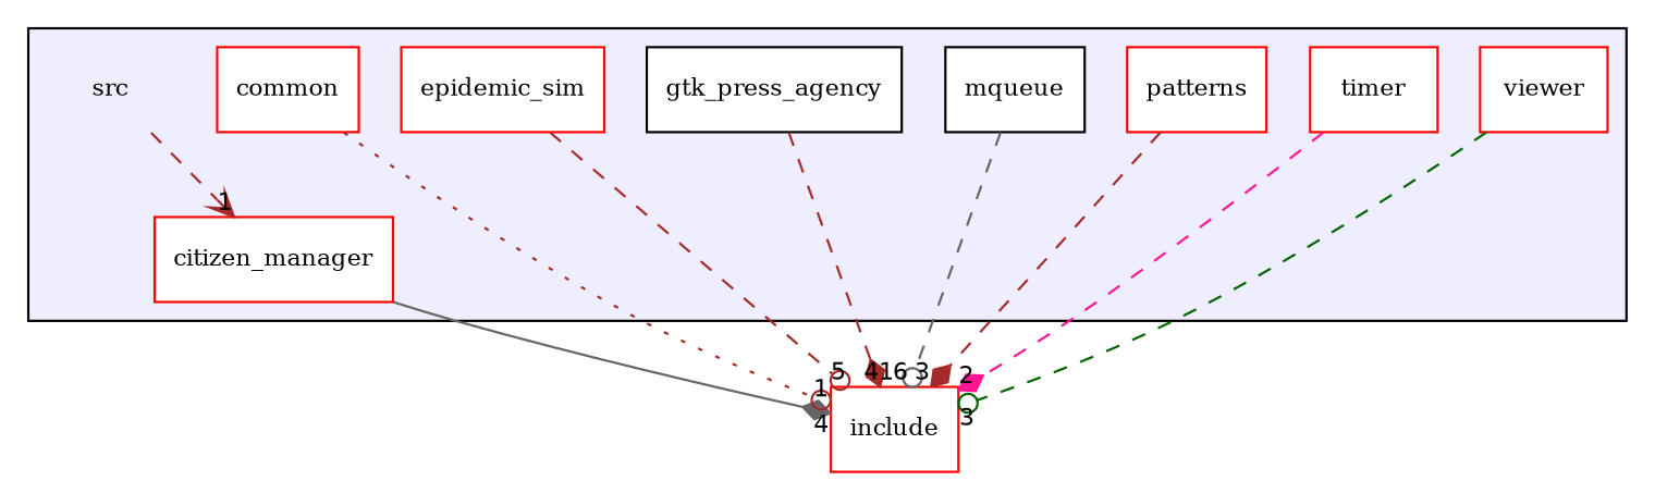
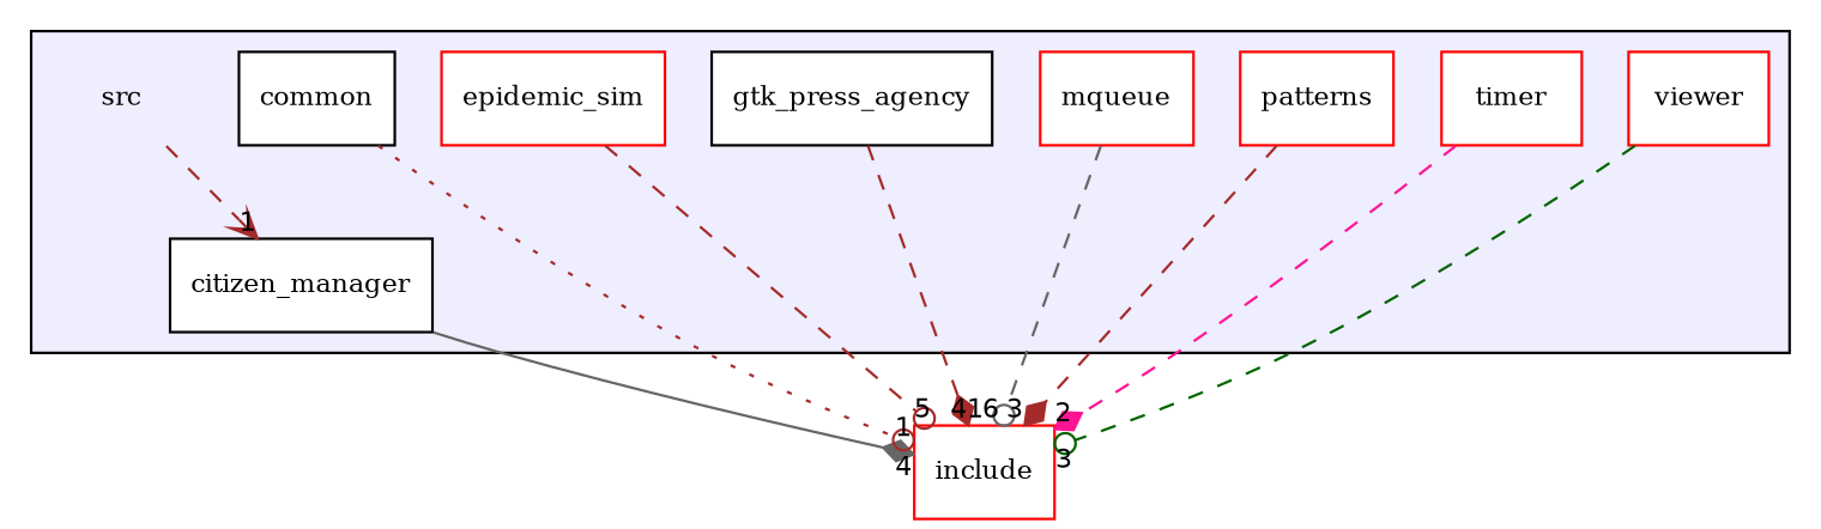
  digraph {
    compound=true
    fontname="DejaVu Serif"
    node [fontname="DejaVu Serif" fontsize=10 shape=box fillcolor=white style=filled]
    edge [arrowhead=diamond color=brown fontname="DejaVu Serif" headlabel=1 labeldistance=1.5 labelfontname=Helvetica labelfontsize=10 style=dashed]
    n1 [label=src shape=plaintext fillcolor="" style=""]
-   n2 [label=citizen_manager color=red]
-   n3 [label=common color=red]
+   n2 [label=citizen_manager]
+   n3 [label=common]
    n4 [color=red label=epidemic_sim]
    n5 [label=gtk_press_agency]
-   n6 [label=mqueue]
+   n6 [label=mqueue color=red]
    n7 [color=red label=patterns]
    n8 [color=red label=timer]
    n9 [color=red label=viewer]
    n10 [color=red label=include]
    subgraph cluster_1 {
      bgcolor="#eeeeff"
      pencolor=black
      n1
      n2
      n3
      n4
      n5
      n6
      n7
      n8
      n9
    }
    n1 -> n2 [arrowhead=vee]
    n2 -> n10 [color=gray40 headlabel=4 style=solid]
    n3 -> n10 [arrowhead=odot style=dotted]
    n4 -> n10 [arrowhead=odot headlabel=5]
    n5 -> n10 [headlabel=4]
    n6 -> n10 [arrowhead=odot color=gray40 headlabel=16]
    n7 -> n10 [headlabel=3]
    n8 -> n10 [color=deeppink headlabel=2]
    n9 -> n10 [arrowhead=odot color=darkgreen headlabel=3]
  }
